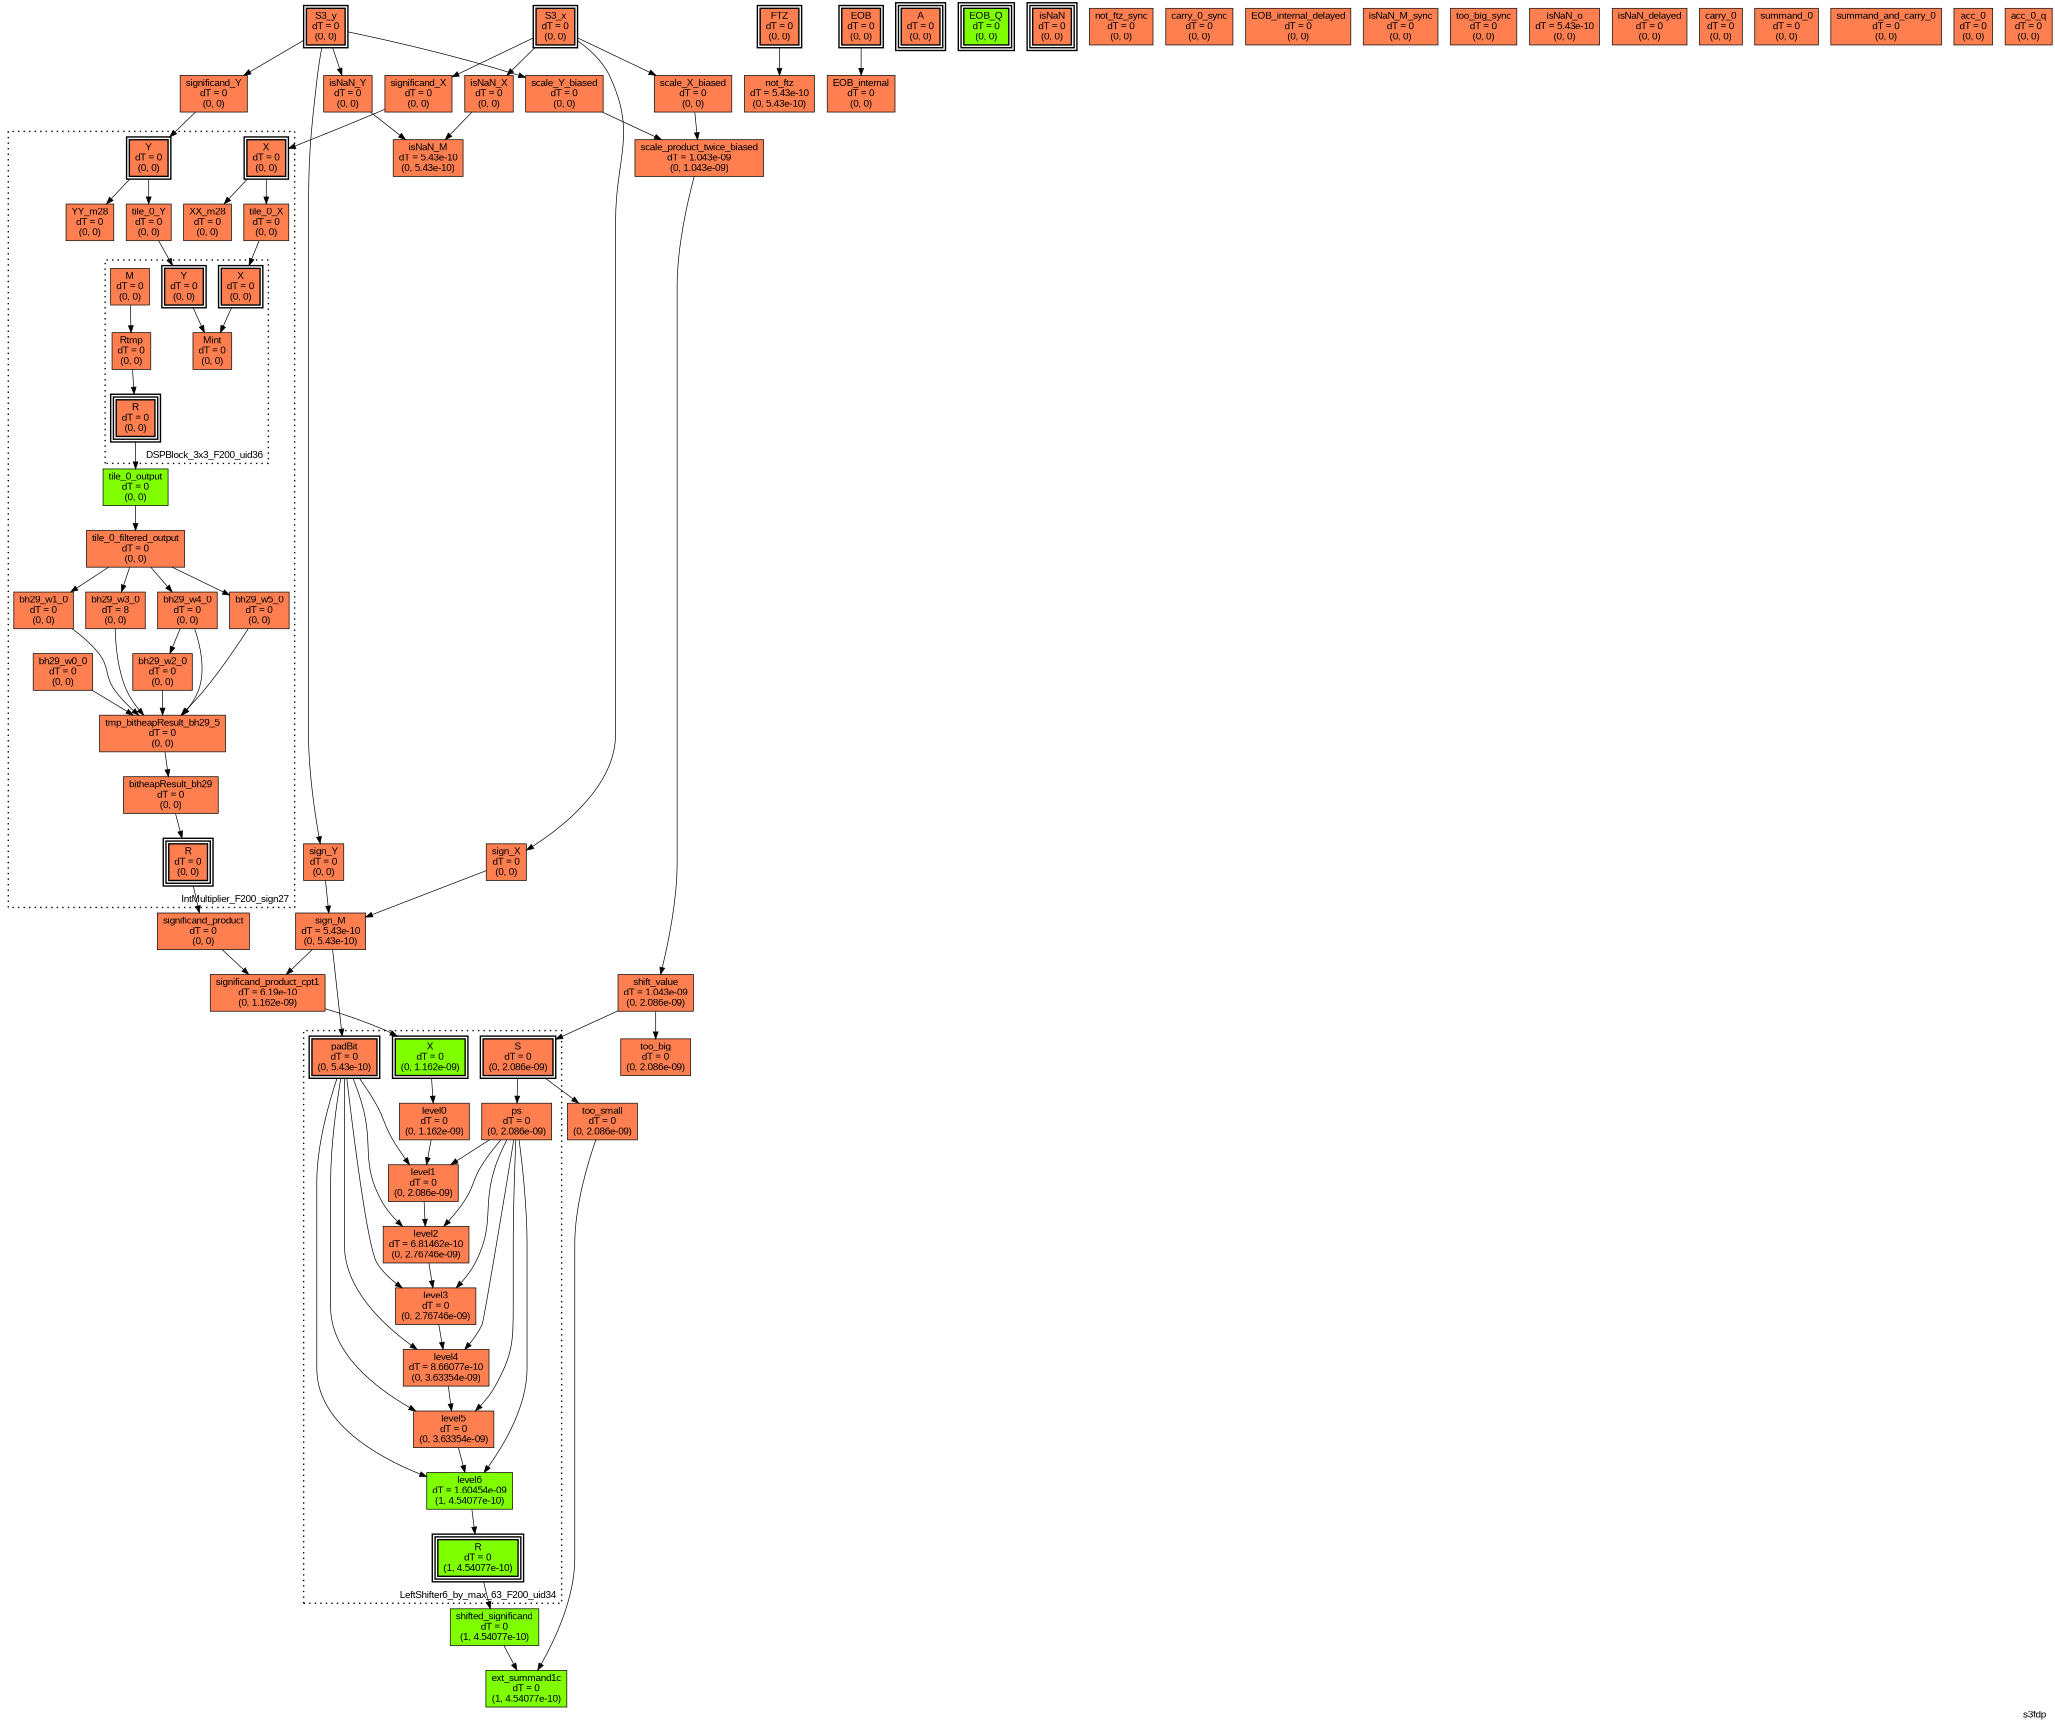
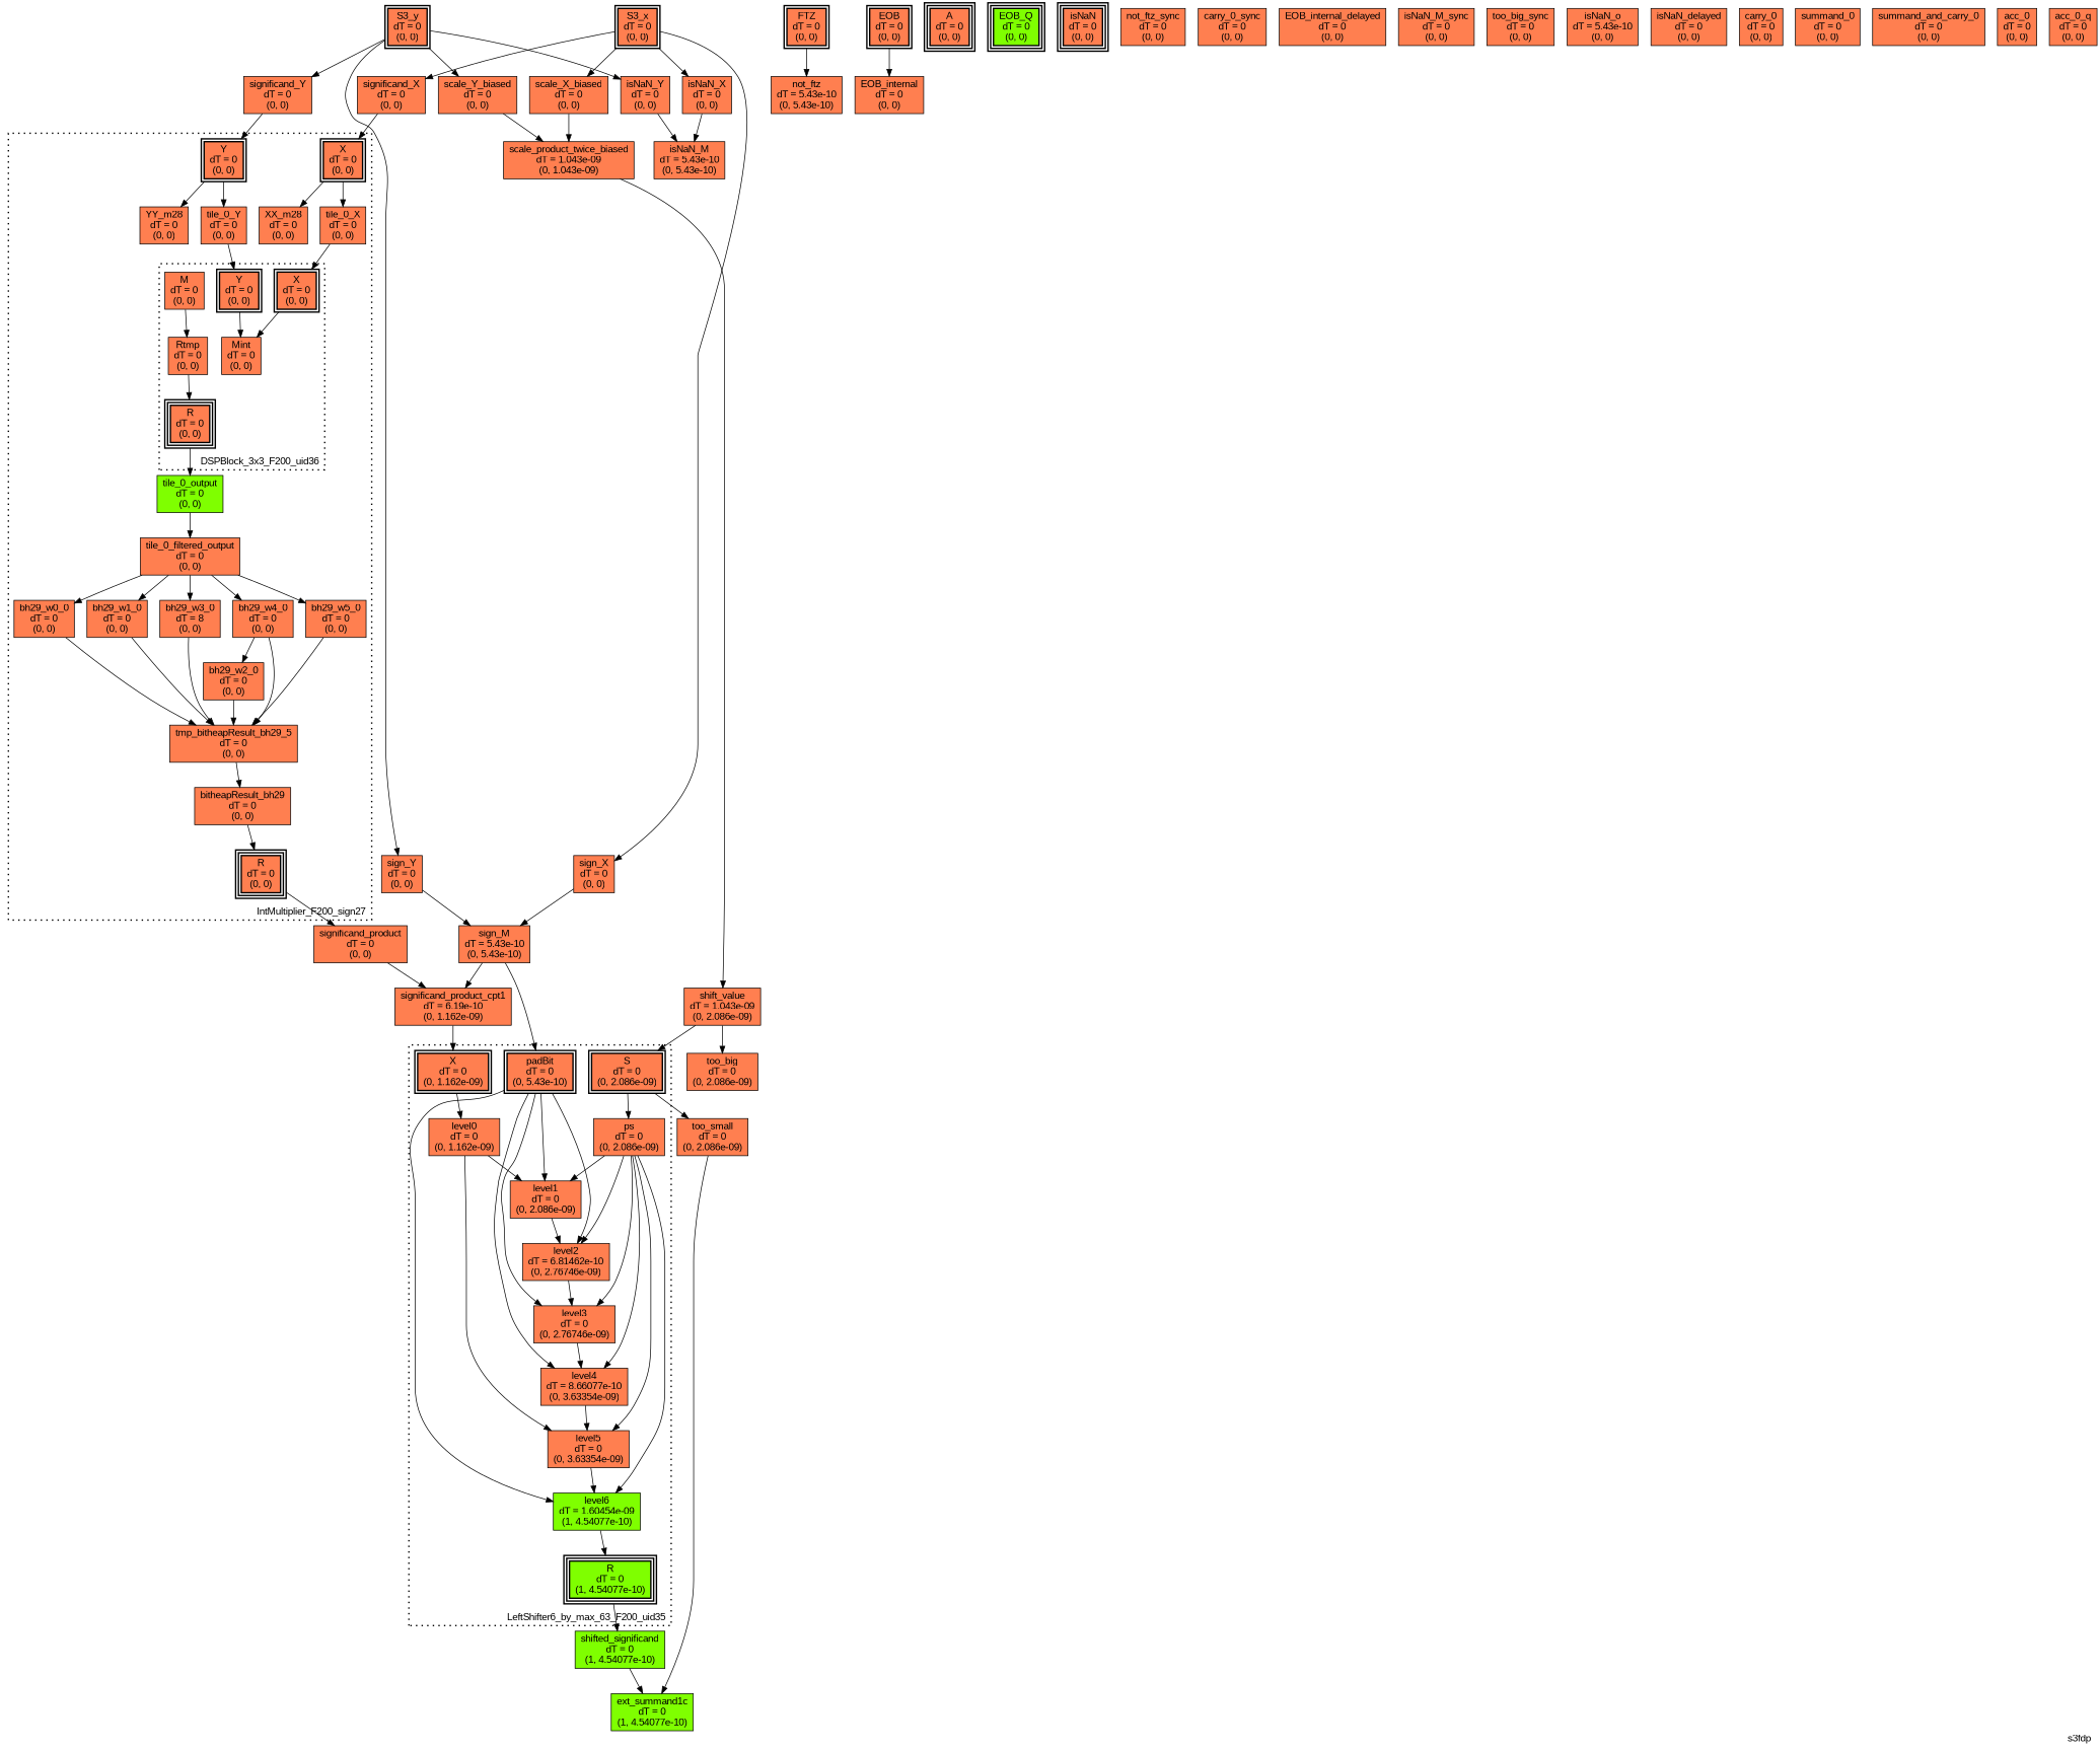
  digraph {
    fontname="Liberation Sans"
    label=s3fdp
    labeljust=right
    labelloc=bottom
    nodesep=0.25
    ranksep=0.5
    node [color=black fillcolor=coral fontname="Liberation Sans" peripheries=1 shape=box style=filled]
    edge [arrowhead=normal arrowsize=1.0 arrowtail=normal color=black dir=forward fontname="Liberation Sans"]
    n1 [label="S3_x\ndT = 0\n(0, 0)" peripheries=2 style="bold, filled"]
    n2 [label="S3_y\ndT = 0\n(0, 0)" peripheries=2 style="bold, filled"]
    n3 [label="FTZ\ndT = 0\n(0, 0)" peripheries=2 style="bold, filled"]
    n4 [label="EOB\ndT = 0\n(0, 0)" peripheries=2 style="bold, filled"]
    n5 [label="A\ndT = 0\n(0, 0)" peripheries=3 style="bold, filled"]
    n6 [fillcolor=chartreuse label="EOB_Q\ndT = 0\n(0, 0)" peripheries=3 style="bold, filled"]
    n7 [label="isNaN\ndT = 0\n(0, 0)" peripheries=3 style="bold, filled"]
    n8 [label="X\ndT = 0\n(0, 0)" peripheries=2 style="bold, filled"]
    n9 [label="Y\ndT = 0\n(0, 0)" peripheries=2 style="bold, filled"]
    n10 [label="R\ndT = 0\n(0, 0)" peripheries=3 style="bold, filled"]
    n11 [label="X\ndT = 0\n(0, 0)" peripheries=2 style="bold, filled"]
    n12 [label="Y\ndT = 0\n(0, 0)" peripheries=2 style="bold, filled"]
    n13 [label="R\ndT = 0\n(0, 0)" peripheries=3 style="bold, filled"]
    n14 [label="Mint\ndT = 0\n(0, 0)"]
    n15 [label="M\ndT = 0\n(0, 0)"]
    n16 [label="Rtmp\ndT = 0\n(0, 0)"]
    n17 [label="XX_m28\ndT = 0\n(0, 0)"]
    n18 [label="tile_0_X\ndT = 0\n(0, 0)"]
    n19 [label="YY_m28\ndT = 0\n(0, 0)"]
    n20 [label="tile_0_Y\ndT = 0\n(0, 0)"]
    n21 [fillcolor=chartreuse label="tile_0_output\ndT = 0\n(0, 0)"]
    n22 [label="tile_0_filtered_output\ndT = 0\n(0, 0)"]
    n23 [label="bh29_w0_0\ndT = 0\n(0, 0)"]
    n24 [label="bh29_w1_0\ndT = 0\n(0, 0)"]
    n25 [label="bh29_w2_0\ndT = 0\n(0, 0)"]
    n26 [label="bh29_w3_0\ndT = 8\n(0, 0)"]
    n27 [label="bh29_w4_0\ndT = 0\n(0, 0)"]
    n28 [label="bh29_w5_0\ndT = 0\n(0, 0)"]
    n29 [label="tmp_bitheapResult_bh29_5\ndT = 0\n(0, 0)"]
    n30 [label="bitheapResult_bh29\ndT = 0\n(0, 0)"]
-   n31 [fillcolor=chartreuse label="X\ndT = 0\n(0, 1.162e-09)" peripheries=2 style="bold, filled"]
+   n31 [label="X\ndT = 0\n(0, 1.162e-09)" peripheries=2 style="bold, filled"]
    n32 [label="S\ndT = 0\n(0, 2.086e-09)" peripheries=2 style="bold, filled"]
    n33 [label="padBit\ndT = 0\n(0, 5.43e-10)" peripheries=2 style="bold, filled"]
    n34 [fillcolor=chartreuse label="R\ndT = 0\n(1, 4.54077e-10)" peripheries=3 style="bold, filled"]
    n35 [label="level0\ndT = 0\n(0, 1.162e-09)"]
    n36 [label="ps\ndT = 0\n(0, 2.086e-09)"]
    n37 [label="level1\ndT = 0\n(0, 2.086e-09)"]
    n38 [label="level2\ndT = 6.81462e-10\n(0, 2.76746e-09)"]
    n39 [label="level3\ndT = 0\n(0, 2.76746e-09)"]
    n40 [label="level4\ndT = 8.66077e-10\n(0, 3.63354e-09)"]
    n41 [label="level5\ndT = 0\n(0, 3.63354e-09)"]
    n42 [fillcolor=chartreuse label="level6\ndT = 1.60454e-09\n(1, 4.54077e-10)"]
    n43 [label="sign_X\ndT = 0\n(0, 0)"]
    n44 [label="isNaN_X\ndT = 0\n(0, 0)"]
    n45 [label="significand_X\ndT = 0\n(0, 0)"]
    n46 [label="scale_X_biased\ndT = 0\n(0, 0)"]
    n47 [label="sign_Y\ndT = 0\n(0, 0)"]
    n48 [label="isNaN_Y\ndT = 0\n(0, 0)"]
    n49 [label="significand_Y\ndT = 0\n(0, 0)"]
    n50 [label="scale_Y_biased\ndT = 0\n(0, 0)"]
    n51 [label="not_ftz\ndT = 5.43e-10\n(0, 5.43e-10)"]
    n52 [label="EOB_internal\ndT = 0\n(0, 0)"]
    n53 [label="significand_product\ndT = 0\n(0, 0)"]
    n54 [label="too_small\ndT = 0\n(0, 2.086e-09)"]
    n55 [fillcolor=chartreuse label="shifted_significand\ndT = 0\n(1, 4.54077e-10)"]
    n56 [label="sign_M\ndT = 5.43e-10\n(0, 5.43e-10)"]
    n57 [label="isNaN_M\ndT = 5.43e-10\n(0, 5.43e-10)"]
    n58 [label="scale_product_twice_biased\ndT = 1.043e-09\n(0, 1.043e-09)"]
    n59 [label="significand_product_cpt1\ndT = 6.19e-10\n(0, 1.162e-09)"]
    n60 [label="shift_value\ndT = 1.043e-09\n(0, 2.086e-09)"]
    n61 [label="too_big\ndT = 0\n(0, 2.086e-09)"]
    n62 [fillcolor=chartreuse label="ext_summand1c\ndT = 0\n(1, 4.54077e-10)"]
    n63 [label="not_ftz_sync\ndT = 0\n(0, 0)"]
    n64 [label="carry_0_sync\ndT = 0\n(0, 0)"]
    n65 [label="EOB_internal_delayed\ndT = 0\n(0, 0)"]
    n66 [label="isNaN_M_sync\ndT = 0\n(0, 0)"]
    n67 [label="too_big_sync\ndT = 0\n(0, 0)"]
    n68 [label="isNaN_o\ndT = 5.43e-10\n(0, 0)"]
    n69 [label="isNaN_delayed\ndT = 0\n(0, 0)"]
    n70 [label="carry_0\ndT = 0\n(0, 0)"]
    n71 [label="summand_0\ndT = 0\n(0, 0)"]
    n72 [label="summand_and_carry_0\ndT = 0\n(0, 0)"]
    n73 [label="acc_0\ndT = 0\n(0, 0)"]
    n74 [label="acc_0_q\ndT = 0\n(0, 0)"]
    subgraph sub_1 {
      rank=same
      n1
      n2
      n3
      n4
    }
    subgraph sub_2 {
      rank=same
      n5
      n6
      n7
    }
    subgraph cluster_3 {
      label=IntMultiplier_F200_sign27
      style="bold, dotted"
      n17
      n18
      n19
      n20
      n21
      n22
      n23
      n24
      n25
      n26
      n27
      n28
      n29
      n30
      subgraph sub_4 {
        label=IntMultiplier_F200_uid27
        rank=same
        style="bold, dotted"
        n8
        n9
      }
      subgraph sub_5 {
        label=IntMultiplier_F200_uid27
        rank=same
        style="bold, dotted"
        n10
      }
      subgraph cluster_6 {
        label=DSPBlock_3x3_F200_uid36
        style="bold, dotted"
        n14
        n15
        n16
        subgraph sub_7 {
          label=DSPBlock_3x3_F200_uid31
          rank=same
          style="bold, dotted"
          n11
          n12
        }
        subgraph sub_8 {
          label=DSPBlock_3x3_F200_uid31
          rank=same
          style="bold, dotted"
          n13
        }
      }
    }
    subgraph cluster_9 {
-     label=LeftShifter6_by_max_63_F200_uid34
+     label=LeftShifter6_by_max_63_F200_uid35
      style="bold, dotted"
      n35
      n36
      n37
      n38
      n39
      n40
      n41
      n42
      subgraph sub_10 {
        label=LeftShifter6_by_max_63_F200_uid34
        rank=same
        style="bold, dotted"
        n31
        n32
        n33
      }
      subgraph sub_11 {
        label=LeftShifter6_by_max_63_F200_uid34
        rank=same
        style="bold, dotted"
        n34
      }
    }
    n1 -> n43
    n1 -> n44
    n1 -> n45
    n1 -> n46
    n2 -> n47
    n2 -> n48
    n2 -> n49
    n2 -> n50
    n3 -> n51
    n4 -> n52
    n8 -> n17
    n8 -> n18
    n9 -> n19
    n9 -> n20
    n10 -> n53
    n11 -> n14
    n12 -> n14
    n13 -> n21
    n15 -> n16
    n16 -> n13
    n18 -> n11
    n20 -> n12
    n21 -> n22
+   n22 -> n23
    n22 -> n24
    n22 -> n26
    n22 -> n27
    n22 -> n28
    n23 -> n29
    n24 -> n29
    n25 -> n29
    n26 -> n29
    n27 -> n25
    n27 -> n29
    n28 -> n29
    n29 -> n30
    n30 -> n10
    n31 -> n35
    n32 -> n36
    n32 -> n54
    n33 -> n37
    n33 -> n38
    n33 -> n39
    n33 -> n40
-   n33 -> n41
+   n35 -> n41
    n33 -> n42
    n34 -> n55
    n35 -> n37
    n36 -> n37
    n36 -> n38
    n36 -> n39
    n36 -> n40
    n36 -> n41
    n36 -> n42
    n37 -> n38
    n38 -> n39
    n39 -> n40
    n40 -> n41
    n41 -> n42
    n42 -> n34
    n43 -> n56
    n44 -> n57
    n45 -> n8
    n46 -> n58
    n47 -> n56
    n48 -> n57
    n49 -> n9
    n50 -> n58
    n53 -> n59
    n54 -> n62
    n55 -> n62
    n56 -> n33
    n56 -> n59
    n58 -> n60
    n59 -> n31
    n60 -> n32
    n60 -> n61
  }
